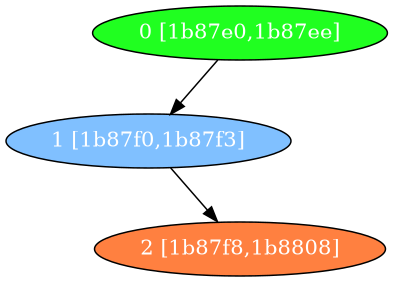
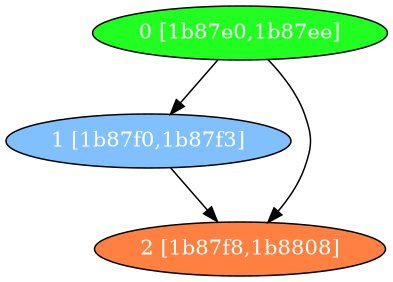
  digraph {
    node [fontcolor="#ffffff" shape=oval style=filled]
    n1 [fillcolor="#20FF20" label="0 [1b87e0,1b87ee]"]
    n2 [fillcolor="#80C0FF" label="1 [1b87f0,1b87f3]"]
    n3 [fillcolor="#FF8040" label="2 [1b87f8,1b8808]"]
    n1 -> n2
+   n1 -> n3
    n2 -> n3
  }
